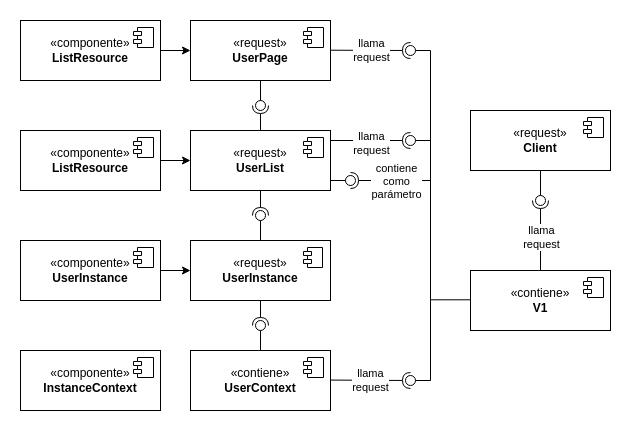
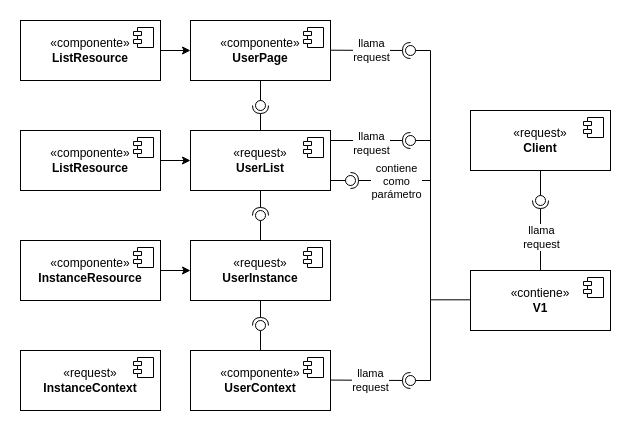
  <mxCell id="0" />
  <mxCell id="1" parent="0" />
  <mxCell id="2" value="«request»&lt;br&gt;&lt;b&gt;Client&lt;/b&gt;" style="html=1;dropTarget=0;whiteSpace=wrap;" parent="1" vertex="1"><mxGeometry x="470" y="110" width="140" height="60" as="geometry" /></mxCell>
  <mxCell id="3" value="" style="shape=module;jettyWidth=8;jettyHeight=4;" parent="2" vertex="1"><mxGeometry x="1" width="20" height="20" relative="1" as="geometry"><mxPoint x="-27" y="7" as="offset" /></mxGeometry></mxCell>
  <mxCell id="4" value="" style="ellipse;whiteSpace=wrap;html=1;align=center;aspect=fixed;fillColor=none;strokeColor=none;resizable=0;perimeter=centerPerimeter;rotatable=0;allowArrows=0;points=[];outlineConnect=1;" vertex="1" parent="1"><mxGeometry x="315" y="80" width="10" height="10" as="geometry" /></mxCell>
  <mxCell id="5" value="«request»&lt;br&gt;&lt;b&gt;UserList&lt;/b&gt;" style="html=1;dropTarget=0;whiteSpace=wrap;" vertex="1" parent="1"><mxGeometry x="190" y="130" width="140" height="60" as="geometry" /></mxCell>
  <mxCell id="6" value="" style="shape=module;jettyWidth=8;jettyHeight=4;" vertex="1" parent="5"><mxGeometry x="1" width="20" height="20" relative="1" as="geometry"><mxPoint x="-27" y="7" as="offset" /></mxGeometry></mxCell>
  <mxCell id="7" style="edgeStyle=orthogonalEdgeStyle;rounded=0;orthogonalLoop=1;jettySize=auto;html=1;exitX=1;exitY=0.5;exitDx=0;exitDy=0;entryX=0;entryY=0.5;entryDx=0;entryDy=0;" edge="1" parent="1" source="8" target="5"><mxGeometry relative="1" as="geometry" /></mxCell>
  <mxCell id="8" value="«componente»&lt;br&gt;&lt;b&gt;ListResource&lt;/b&gt;" style="html=1;dropTarget=0;whiteSpace=wrap;" vertex="1" parent="1"><mxGeometry x="20" y="130" width="140" height="60" as="geometry" /></mxCell>
  <mxCell id="9" value="" style="shape=module;jettyWidth=8;jettyHeight=4;" vertex="1" parent="8"><mxGeometry x="1" width="20" height="20" relative="1" as="geometry"><mxPoint x="-27" y="7" as="offset" /></mxGeometry></mxCell>
  <mxCell id="10" value="«request»&lt;br&gt;&lt;b&gt;UserInstance&lt;/b&gt;" style="html=1;dropTarget=0;whiteSpace=wrap;" vertex="1" parent="1"><mxGeometry x="190" y="240" width="140" height="60" as="geometry" /></mxCell>
  <mxCell id="11" value="" style="shape=module;jettyWidth=8;jettyHeight=4;" vertex="1" parent="10"><mxGeometry x="1" width="19" height="20" relative="1" as="geometry"><mxPoint x="-27" y="7" as="offset" /></mxGeometry></mxCell>
  <mxCell id="12" style="edgeStyle=orthogonalEdgeStyle;rounded=0;orthogonalLoop=1;jettySize=auto;html=1;exitX=1;exitY=0.5;exitDx=0;exitDy=0;entryX=0;entryY=0.5;entryDx=0;entryDy=0;" edge="1" parent="1" source="13" target="10"><mxGeometry relative="1" as="geometry" /></mxCell>
- <mxCell id="13" value="«componente»&lt;br&gt;&lt;b&gt;UserInstance&lt;/b&gt;" style="html=1;dropTarget=0;whiteSpace=wrap;" vertex="1" parent="1"><mxGeometry x="20" y="240" width="140" height="60" as="geometry" /></mxCell>
+ <mxCell id="13" value="«componente»&lt;br&gt;&lt;b&gt;InstanceResource&lt;/b&gt;" style="html=1;dropTarget=0;whiteSpace=wrap;" vertex="1" parent="1"><mxGeometry x="20" y="240" width="140" height="60" as="geometry" /></mxCell>
  <mxCell id="14" value="" style="shape=module;jettyWidth=8;jettyHeight=4;" vertex="1" parent="13"><mxGeometry x="1" width="20" height="20" relative="1" as="geometry"><mxPoint x="-27" y="7" as="offset" /></mxGeometry></mxCell>
- <mxCell id="15" value="«request»&lt;br&gt;&lt;b&gt;UserPage&lt;/b&gt;" style="html=1;dropTarget=0;whiteSpace=wrap;" vertex="1" parent="1"><mxGeometry x="190" y="20" width="140" height="60" as="geometry" /></mxCell>
+ <mxCell id="15" value="«componente»&lt;br&gt;&lt;b&gt;UserPage&lt;/b&gt;" style="html=1;dropTarget=0;whiteSpace=wrap;" vertex="1" parent="1"><mxGeometry x="190" y="20" width="140" height="60" as="geometry" /></mxCell>
  <mxCell id="16" value="" style="shape=module;jettyWidth=8;jettyHeight=4;" vertex="1" parent="15"><mxGeometry x="1" width="20" height="20" relative="1" as="geometry"><mxPoint x="-27" y="7" as="offset" /></mxGeometry></mxCell>
  <mxCell id="17" style="edgeStyle=orthogonalEdgeStyle;rounded=0;orthogonalLoop=1;jettySize=auto;html=1;exitX=1;exitY=0.5;exitDx=0;exitDy=0;entryX=0;entryY=0.5;entryDx=0;entryDy=0;" edge="1" parent="1" source="18" target="15"><mxGeometry relative="1" as="geometry" /></mxCell>
  <mxCell id="18" value="«componente»&lt;br&gt;&lt;b&gt;ListResource&lt;/b&gt;" style="html=1;dropTarget=0;whiteSpace=wrap;" vertex="1" parent="1"><mxGeometry x="20" y="20" width="140" height="60" as="geometry" /></mxCell>
  <mxCell id="19" value="" style="shape=module;jettyWidth=8;jettyHeight=4;" vertex="1" parent="18"><mxGeometry x="1" width="20" height="20" relative="1" as="geometry"><mxPoint x="-27" y="7" as="offset" /></mxGeometry></mxCell>
- <mxCell id="20" value="«contiene»&lt;br&gt;&lt;b&gt;UserContext&lt;/b&gt;" style="html=1;dropTarget=0;whiteSpace=wrap;" vertex="1" parent="1"><mxGeometry x="190" y="350" width="140" height="60" as="geometry" /></mxCell>
+ <mxCell id="20" value="«componente»&lt;br&gt;&lt;b&gt;UserContext&lt;/b&gt;" style="html=1;dropTarget=0;whiteSpace=wrap;" vertex="1" parent="1"><mxGeometry x="190" y="350" width="140" height="60" as="geometry" /></mxCell>
  <mxCell id="21" value="" style="shape=module;jettyWidth=8;jettyHeight=4;" vertex="1" parent="20"><mxGeometry x="1" width="20" height="20" relative="1" as="geometry"><mxPoint x="-27" y="7" as="offset" /></mxGeometry></mxCell>
- <mxCell id="22" value="«componente»&lt;br&gt;&lt;b&gt;InstanceContext&lt;/b&gt;" style="html=1;dropTarget=0;whiteSpace=wrap;" vertex="1" parent="1"><mxGeometry x="20" y="350" width="140" height="60" as="geometry" /></mxCell>
+ <mxCell id="22" value="«request»&lt;br&gt;&lt;b&gt;InstanceContext&lt;/b&gt;" style="html=1;dropTarget=0;whiteSpace=wrap;" vertex="1" parent="1"><mxGeometry x="20" y="350" width="140" height="60" as="geometry" /></mxCell>
  <mxCell id="23" value="" style="shape=module;jettyWidth=8;jettyHeight=4;" vertex="1" parent="22"><mxGeometry x="1" width="20" height="20" relative="1" as="geometry"><mxPoint x="-27" y="7" as="offset" /></mxGeometry></mxCell>
  <mxCell id="24" value="" style="endArrow=none;html=1;rounded=0;" edge="1" parent="1"><mxGeometry width="50" height="50" relative="1" as="geometry"><mxPoint x="430" y="380" as="sourcePoint" /><mxPoint x="430" y="50" as="targetPoint" /></mxGeometry></mxCell>
  <mxCell id="25" value="" style="rounded=0;orthogonalLoop=1;jettySize=auto;html=1;endArrow=halfCircle;endFill=0;endSize=6;strokeWidth=1;sketch=0;" edge="1" target="28" parent="1"><mxGeometry relative="1" as="geometry"><mxPoint x="430" y="180" as="sourcePoint" /></mxGeometry></mxCell>
  <mxCell id="26" value="contiene&lt;br&gt;como&lt;br&gt;parámetro" style="edgeLabel;html=1;align=center;verticalAlign=middle;resizable=0;points=[];" vertex="1" connectable="0" parent="25"><mxGeometry x="0.386" relative="1" as="geometry"><mxPoint x="20" as="offset" /></mxGeometry></mxCell>
  <mxCell id="27" value="" style="rounded=0;orthogonalLoop=1;jettySize=auto;html=1;endArrow=oval;endFill=0;sketch=0;sourcePerimeterSpacing=0;targetPerimeterSpacing=0;endSize=10;" edge="1" target="28" parent="1"><mxGeometry relative="1" as="geometry"><mxPoint x="330" y="180" as="sourcePoint" /></mxGeometry></mxCell>
  <mxCell id="28" value="" style="ellipse;whiteSpace=wrap;html=1;align=center;aspect=fixed;fillColor=none;strokeColor=none;resizable=0;perimeter=centerPerimeter;rotatable=0;allowArrows=0;points=[];outlineConnect=1;" vertex="1" parent="1"><mxGeometry x="345" y="175" width="10" height="10" as="geometry" /></mxCell>
  <mxCell id="29" value="" style="rounded=0;orthogonalLoop=1;jettySize=auto;html=1;endArrow=halfCircle;endFill=0;endSize=6;strokeWidth=1;sketch=0;" edge="1" parent="1"><mxGeometry relative="1" as="geometry"><mxPoint x="330" y="49.71" as="sourcePoint" /><mxPoint x="410" y="50" as="targetPoint" /></mxGeometry></mxCell>
  <mxCell id="30" value="llama&lt;br&gt;request" style="edgeLabel;html=1;align=center;verticalAlign=middle;resizable=0;points=[];" vertex="1" connectable="0" parent="29"><mxGeometry x="-0.191" y="1" relative="1" as="geometry"><mxPoint x="8" y="1" as="offset" /></mxGeometry></mxCell>
  <mxCell id="31" value="" style="rounded=0;orthogonalLoop=1;jettySize=auto;html=1;endArrow=oval;endFill=0;sketch=0;sourcePerimeterSpacing=0;targetPerimeterSpacing=0;endSize=10;" edge="1" parent="1"><mxGeometry relative="1" as="geometry"><mxPoint x="430" y="50" as="sourcePoint" /><mxPoint x="410" y="50" as="targetPoint" /></mxGeometry></mxCell>
  <mxCell id="32" value="" style="ellipse;whiteSpace=wrap;html=1;align=center;aspect=fixed;fillColor=none;strokeColor=none;resizable=0;perimeter=centerPerimeter;rotatable=0;allowArrows=0;points=[];outlineConnect=1;" vertex="1" parent="1"><mxGeometry x="395" y="60" width="10" height="10" as="geometry" /></mxCell>
  <mxCell id="33" value="" style="rounded=0;orthogonalLoop=1;jettySize=auto;html=1;endArrow=halfCircle;endFill=0;endSize=6;strokeWidth=1;sketch=0;" edge="1" parent="1"><mxGeometry relative="1" as="geometry"><mxPoint x="330" y="140" as="sourcePoint" /><mxPoint x="410" y="140" as="targetPoint" /></mxGeometry></mxCell>
  <mxCell id="34" value="llama&lt;br&gt;request" style="edgeLabel;html=1;align=center;verticalAlign=middle;resizable=0;points=[];" vertex="1" connectable="0" parent="33"><mxGeometry x="-0.26" y="-2" relative="1" as="geometry"><mxPoint x="10" as="offset" /></mxGeometry></mxCell>
  <mxCell id="35" value="" style="rounded=0;orthogonalLoop=1;jettySize=auto;html=1;endArrow=oval;endFill=0;sketch=0;sourcePerimeterSpacing=0;targetPerimeterSpacing=0;endSize=10;" edge="1" parent="1"><mxGeometry relative="1" as="geometry"><mxPoint x="430" y="140" as="sourcePoint" /><mxPoint x="410" y="140" as="targetPoint" /></mxGeometry></mxCell>
  <mxCell id="36" value="" style="rounded=0;orthogonalLoop=1;jettySize=auto;html=1;endArrow=halfCircle;endFill=0;endSize=6;strokeWidth=1;sketch=0;" edge="1" parent="1"><mxGeometry relative="1" as="geometry"><mxPoint x="330" y="379.57" as="sourcePoint" /><mxPoint x="410" y="380" as="targetPoint" /></mxGeometry></mxCell>
  <mxCell id="37" value="llama&lt;br&gt;request" style="edgeLabel;html=1;align=center;verticalAlign=middle;resizable=0;points=[];" vertex="1" connectable="0" parent="36"><mxGeometry x="-0.345" y="-1" relative="1" as="geometry"><mxPoint x="14" y="-1" as="offset" /></mxGeometry></mxCell>
  <mxCell id="38" value="" style="rounded=0;orthogonalLoop=1;jettySize=auto;html=1;endArrow=oval;endFill=0;sketch=0;sourcePerimeterSpacing=0;targetPerimeterSpacing=0;endSize=10;exitX=0.5;exitY=0;exitDx=0;exitDy=0;" edge="1" target="40" parent="1" source="20"><mxGeometry relative="1" as="geometry"><mxPoint x="204" y="325" as="sourcePoint" /></mxGeometry></mxCell>
  <mxCell id="39" value="" style="rounded=0;orthogonalLoop=1;jettySize=auto;html=1;endArrow=halfCircle;endFill=0;endSize=6;strokeWidth=1;sketch=0;exitX=0.5;exitY=1;exitDx=0;exitDy=0;" edge="1" parent="1" source="10" target="40"><mxGeometry relative="1" as="geometry"><mxPoint x="250" y="300" as="sourcePoint" /><mxPoint x="250" y="325" as="targetPoint" /></mxGeometry></mxCell>
  <mxCell id="40" value="" style="ellipse;whiteSpace=wrap;html=1;align=center;aspect=fixed;fillColor=none;strokeColor=none;resizable=0;perimeter=centerPerimeter;rotatable=0;allowArrows=0;points=[];outlineConnect=1;" vertex="1" parent="1"><mxGeometry x="255" y="320" width="10" height="10" as="geometry" /></mxCell>
  <mxCell id="41" value="" style="rounded=0;orthogonalLoop=1;jettySize=auto;html=1;endArrow=halfCircle;endFill=0;endSize=6;strokeWidth=1;sketch=0;exitX=0.5;exitY=1;exitDx=0;exitDy=0;" edge="1" parent="1"><mxGeometry relative="1" as="geometry"><mxPoint x="260" y="190" as="sourcePoint" /><mxPoint x="260" y="215" as="targetPoint" /></mxGeometry></mxCell>
  <mxCell id="42" value="" style="rounded=0;orthogonalLoop=1;jettySize=auto;html=1;endArrow=oval;endFill=0;sketch=0;sourcePerimeterSpacing=0;targetPerimeterSpacing=0;endSize=10;exitX=0.5;exitY=0;exitDx=0;exitDy=0;" edge="1" parent="1"><mxGeometry relative="1" as="geometry"><mxPoint x="260" y="240" as="sourcePoint" /><mxPoint x="260" y="215" as="targetPoint" /></mxGeometry></mxCell>
  <mxCell id="43" value="" style="rounded=0;orthogonalLoop=1;jettySize=auto;html=1;endArrow=oval;endFill=0;sketch=0;sourcePerimeterSpacing=0;targetPerimeterSpacing=0;endSize=10;exitX=0.5;exitY=1;exitDx=0;exitDy=0;" edge="1" parent="1" source="15"><mxGeometry relative="1" as="geometry"><mxPoint x="249.83" y="130" as="sourcePoint" /><mxPoint x="260" y="105" as="targetPoint" /></mxGeometry></mxCell>
  <mxCell id="44" value="" style="rounded=0;orthogonalLoop=1;jettySize=auto;html=1;endArrow=halfCircle;endFill=0;endSize=6;strokeWidth=1;sketch=0;exitX=0.5;exitY=0;exitDx=0;exitDy=0;" edge="1" parent="1" source="5"><mxGeometry relative="1" as="geometry"><mxPoint x="249.83" y="80" as="sourcePoint" /><mxPoint x="260" y="105" as="targetPoint" /></mxGeometry></mxCell>
  <mxCell id="45" value="" style="rounded=0;orthogonalLoop=1;jettySize=auto;html=1;endArrow=oval;endFill=0;sketch=0;sourcePerimeterSpacing=0;targetPerimeterSpacing=0;endSize=10;" edge="1" parent="1"><mxGeometry relative="1" as="geometry"><mxPoint x="430" y="380" as="sourcePoint" /><mxPoint x="410" y="380" as="targetPoint" /></mxGeometry></mxCell>
  <mxCell id="46" value="" style="endArrow=none;html=1;rounded=0;" edge="1" parent="1"><mxGeometry width="50" height="50" relative="1" as="geometry"><mxPoint x="430" y="299.31" as="sourcePoint" /><mxPoint x="470" y="299.31" as="targetPoint" /></mxGeometry></mxCell>
  <mxCell id="47" value="«contiene»&lt;br&gt;&lt;b&gt;V1&lt;/b&gt;" style="html=1;dropTarget=0;whiteSpace=wrap;" vertex="1" parent="1"><mxGeometry x="470" y="270" width="140" height="60" as="geometry" /></mxCell>
  <mxCell id="48" value="" style="shape=module;jettyWidth=8;jettyHeight=4;" vertex="1" parent="47"><mxGeometry x="1" width="20" height="20" relative="1" as="geometry"><mxPoint x="-27" y="7" as="offset" /></mxGeometry></mxCell>
  <mxCell id="49" value="" style="rounded=0;orthogonalLoop=1;jettySize=auto;html=1;endArrow=oval;endFill=0;sketch=0;sourcePerimeterSpacing=0;targetPerimeterSpacing=0;endSize=10;exitX=0.5;exitY=1;exitDx=0;exitDy=0;" edge="1" parent="1" source="2"><mxGeometry relative="1" as="geometry"><mxPoint x="270" y="360" as="sourcePoint" /><mxPoint x="540" y="200" as="targetPoint" /></mxGeometry></mxCell>
  <mxCell id="50" value="" style="rounded=0;orthogonalLoop=1;jettySize=auto;html=1;endArrow=halfCircle;endFill=0;endSize=6;strokeWidth=1;sketch=0;exitX=0.5;exitY=0;exitDx=0;exitDy=0;" edge="1" parent="1" source="47"><mxGeometry relative="1" as="geometry"><mxPoint x="270" y="310" as="sourcePoint" /><mxPoint x="540" y="200" as="targetPoint" /></mxGeometry></mxCell>
  <mxCell id="51" value="llama&lt;br&gt;request" style="edgeLabel;html=1;align=center;verticalAlign=middle;resizable=0;points=[];" vertex="1" connectable="0" parent="50"><mxGeometry x="-0.22" y="-3" relative="1" as="geometry"><mxPoint x="-3" y="-7" as="offset" /></mxGeometry></mxCell>
